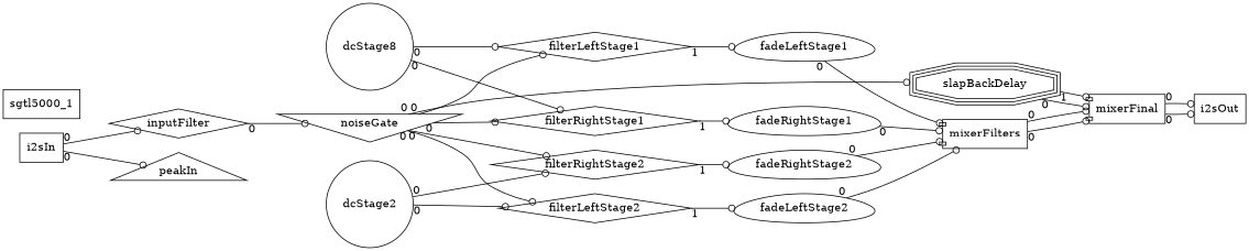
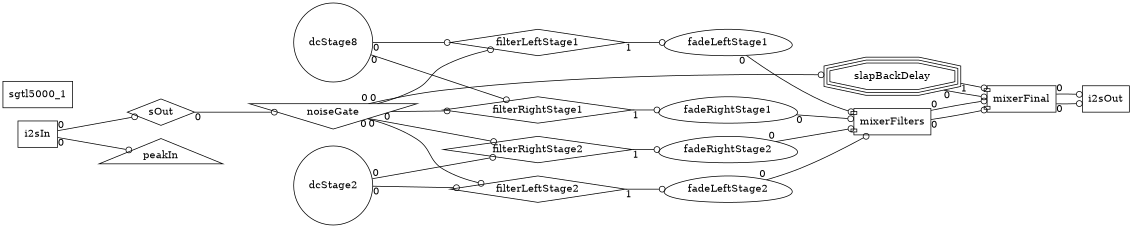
  digraph {
    rankdir=LR
    node [shape=diamond]
    edge [arrowhead=odot headlable=0 taillabel=0]
    fadeLeftStage2 [shape=egg]
    mixerFilters [shape=component]
    mixerFinal [shape=component]
    slapBackDelay [shape=tripleoctagon]
    i2sOut [shape=box]
    n6 [label=dcStage8 shape=circle]
    filterRightStage1
    filterLeftStage1
    fadeRightStage1 [shape=egg]
    fadeLeftStage1 [shape=egg]
    peakIn [shape=triangle]
    sgtl5000_1 [shape=box]
    i2sIn [shape=box]
-   inputFilter
+   inputFilter [label=sOut]
    noiseGate [shape=invtriangle]
    filterLeftStage2
    fadeRightStage2 [shape=egg]
    filterRightStage2
    dcStage2 [shape=circle]
    fadeLeftStage2 -> mixerFilters [headlable=1]
    mixerFilters -> mixerFinal
    mixerFilters -> mixerFinal [headlable=1]
    mixerFinal -> i2sOut
    mixerFinal -> i2sOut [headlable=1]
    slapBackDelay -> mixerFinal [headlable=2]
    slapBackDelay -> mixerFinal [headlable=3 taillabel=1]
    n6 -> filterRightStage1 [headlable=1]
    n6 -> filterLeftStage1 [headlable=1]
    filterRightStage1 -> fadeRightStage1 [taillabel=1]
    filterLeftStage1 -> fadeLeftStage1 [taillabel=1]
    fadeRightStage1 -> mixerFilters [headlable=2]
    fadeLeftStage1 -> mixerFilters
    i2sIn -> peakIn
    i2sIn -> inputFilter
    inputFilter -> noiseGate
    noiseGate -> slapBackDelay
    noiseGate -> filterRightStage1
    noiseGate -> filterLeftStage1
    noiseGate -> filterLeftStage2
    noiseGate -> filterRightStage2
    filterLeftStage2 -> fadeLeftStage2 [taillabel=1]
    fadeRightStage2 -> mixerFilters [headlable=3]
    filterRightStage2 -> fadeRightStage2 [taillabel=1]
    dcStage2 -> filterLeftStage2 [headlable=1]
    dcStage2 -> filterRightStage2 [headlable=1]
  }
